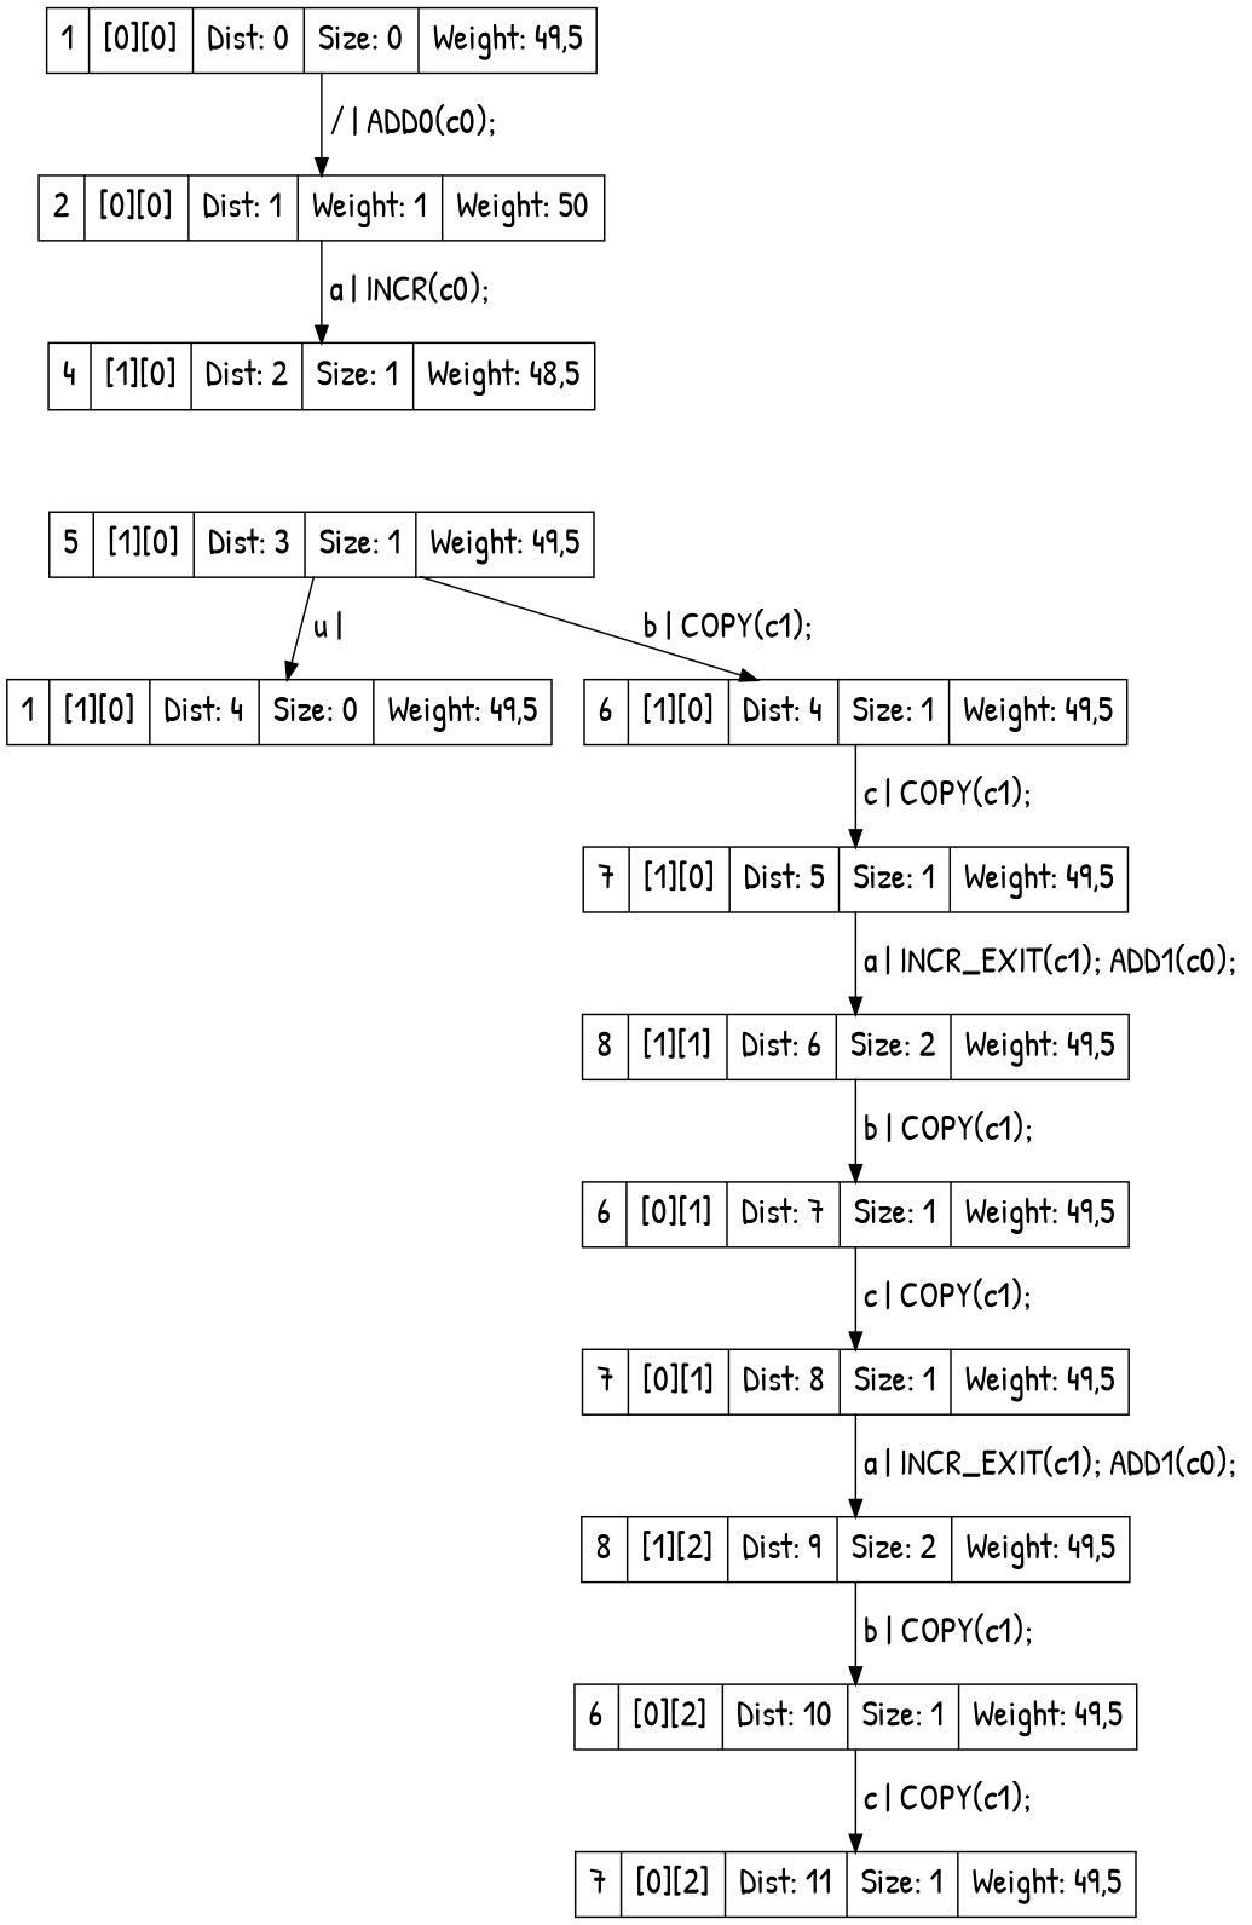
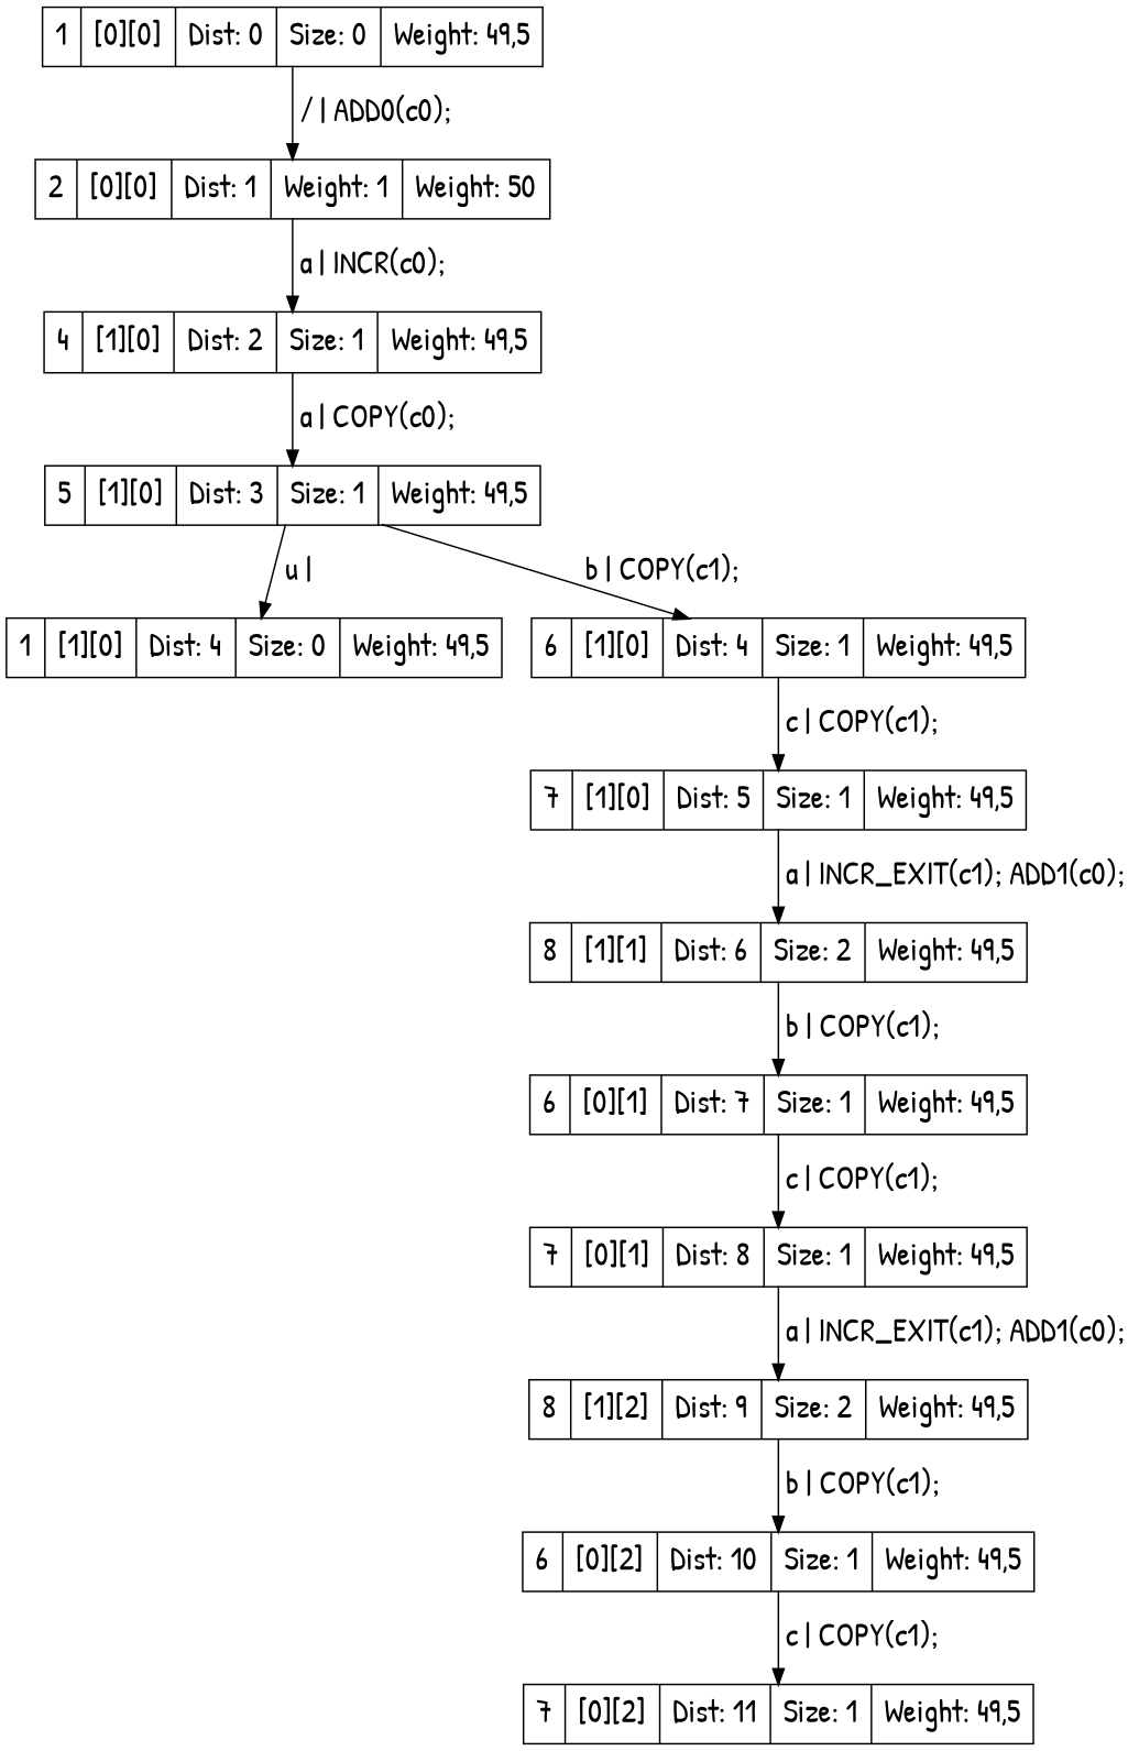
  digraph {
    fontname="Patrick Hand"
    node [fontname="Patrick Hand" fontsize=20 shape=record]
    edge [fontname="Patrick Hand" fontsize=20]
    n1 [label="1 | [0][0] | Dist: 0 | Size: 0 | Weight: 49,5"]
    n2 [label="2 | [0][0] | Dist: 1 | Weight: 1 | Weight: 50"]
-   n3 [label="4 | [1][0] | Dist: 2 | Size: 1 | Weight: 48,5"]
+   n3 [label="4 | [1][0] | Dist: 2 | Size: 1 | Weight: 49,5"]
    n4 [label="5 | [1][0] | Dist: 3 | Size: 1 | Weight: 49,5"]
    n5 [label="1 | [1][0] | Dist: 4 | Size: 0 | Weight: 49,5"]
    n6 [label="6 | [1][0] | Dist: 4 | Size: 1 | Weight: 49,5"]
    n7 [label="7 | [1][0] | Dist: 5 | Size: 1 | Weight: 49,5"]
    n8 [label="8 | [1][1] | Dist: 6 | Size: 2 | Weight: 49,5"]
    n9 [label="6 | [0][1] | Dist: 7 | Size: 1 | Weight: 49,5"]
    n10 [label="7 | [0][1] | Dist: 8 | Size: 1 | Weight: 49,5"]
    n11 [label="8 | [1][2] | Dist: 9 | Size: 2 | Weight: 49,5"]
    n12 [label="6 | [0][2] | Dist: 10 | Size: 1 | Weight: 49,5"]
    n13 [label="7 | [0][2] | Dist: 11 | Size: 1 | Weight: 49,5"]
    n1 -> n2 [label=" / | ADD0(c0); "]
    n2 -> n3 [label=" a | INCR(c0); "]
+   n3 -> n4 [label=" a | COPY(c0); "]
    n4 -> n5 [label=" u | "]
    n4 -> n6 [label=" b | COPY(c1); "]
    n6 -> n7 [label=" c | COPY(c1); "]
    n7 -> n8 [label=" a | INCR_EXIT(c1); ADD1(c0); "]
    n8 -> n9 [label=" b | COPY(c1); "]
    n9 -> n10 [label=" c | COPY(c1); "]
    n10 -> n11 [label=" a | INCR_EXIT(c1); ADD1(c0); "]
    n11 -> n12 [label=" b | COPY(c1); "]
    n12 -> n13 [label=" c | COPY(c1); "]
  }
